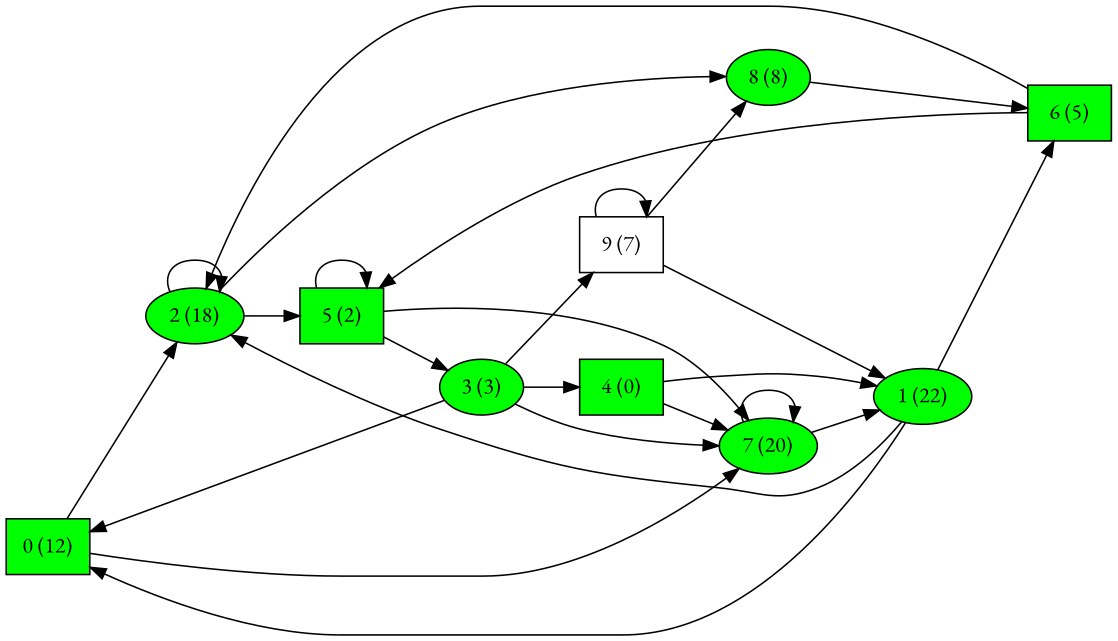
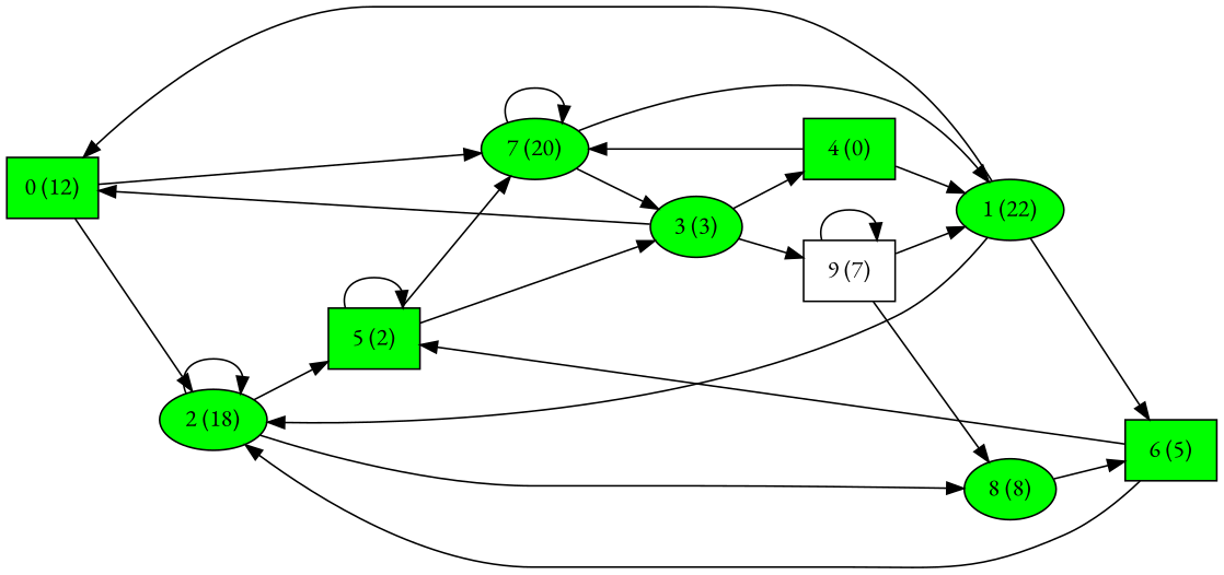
  digraph {
    fontname="EB Garamond"
    rankdir=LR
    node [fillcolor=green fontname="EB Garamond" style=filled]
    edge [fontname="EB Garamond"]
    0 [label="\N (12)" shape=polygon]
    2 [label="\N (18)"]
    7 [label="\N (20)"]
    5 [label="\N (2)" shape=polygon]
    8 [label="\N (8)"]
    1 [label="\N (22)"]
    6 [label="\N (5)" shape=polygon]
    3 [label="\N (3)"]
    4 [label="\N (0)" shape=polygon]
    9 [color=black label="\N (7)" shape=polygon fillcolor="" style=""]
    0 -> 2
    0 -> 7
    2 -> 2
    2 -> 5
    2 -> 8
    7 -> 7
    7 -> 1
    5 -> 7
    5 -> 5
    5 -> 3
    8 -> 6
    1 -> 0
    1 -> 2
    1 -> 6
    6 -> 2
    6 -> 5
    3 -> 0
-   3 -> 7
+   7 -> 3
    3 -> 4
    3 -> 9
    4 -> 7
    4 -> 1
    9 -> 8
    9 -> 1
    9 -> 9
  }
